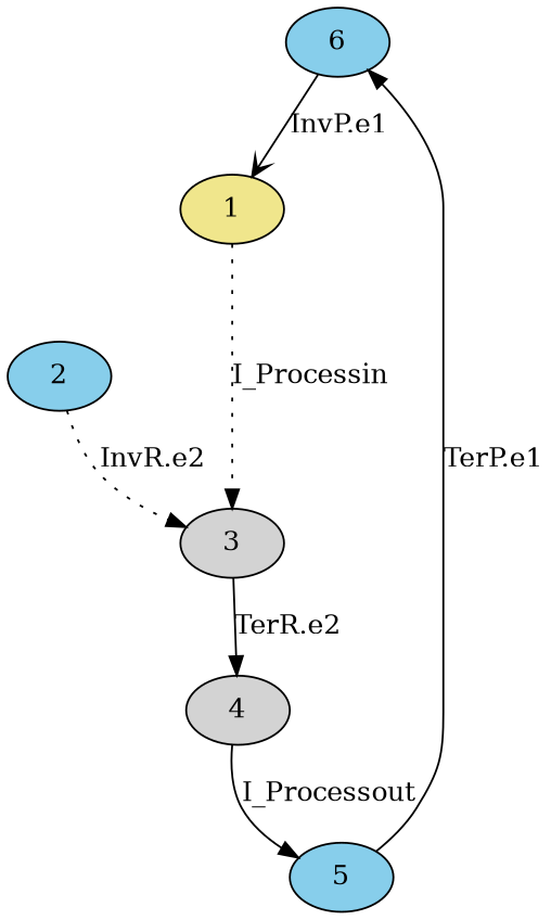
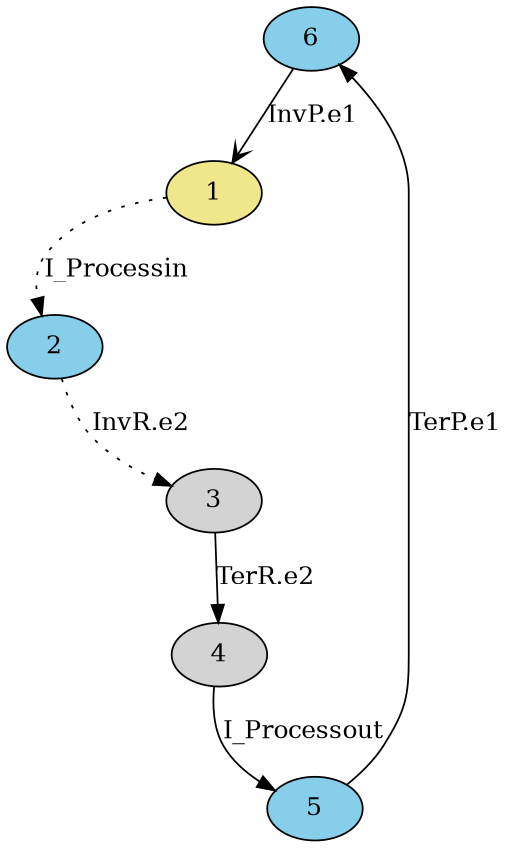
  digraph {
    node [fillcolor=skyblue style=filled]
    edge [arrowhead=normal style=solid]
    n1 [label=6]
    1 [fillcolor=khaki]
    2
    3 [fillcolor=lightgrey]
    4 [fillcolor=lightgrey]
    5
    n1 -> 1 [arrowhead=vee label="InvP.e1"]
-   1 -> 3 [label=I_Processin style=dotted]
+   1 -> 2 [label=I_Processin style=dotted]
    2 -> 3 [label="InvR.e2" style=dotted]
    3 -> 4 [label="TerR.e2"]
    4 -> 5 [label=I_Processout]
    5 -> n1 [label="TerP.e1"]
  }
